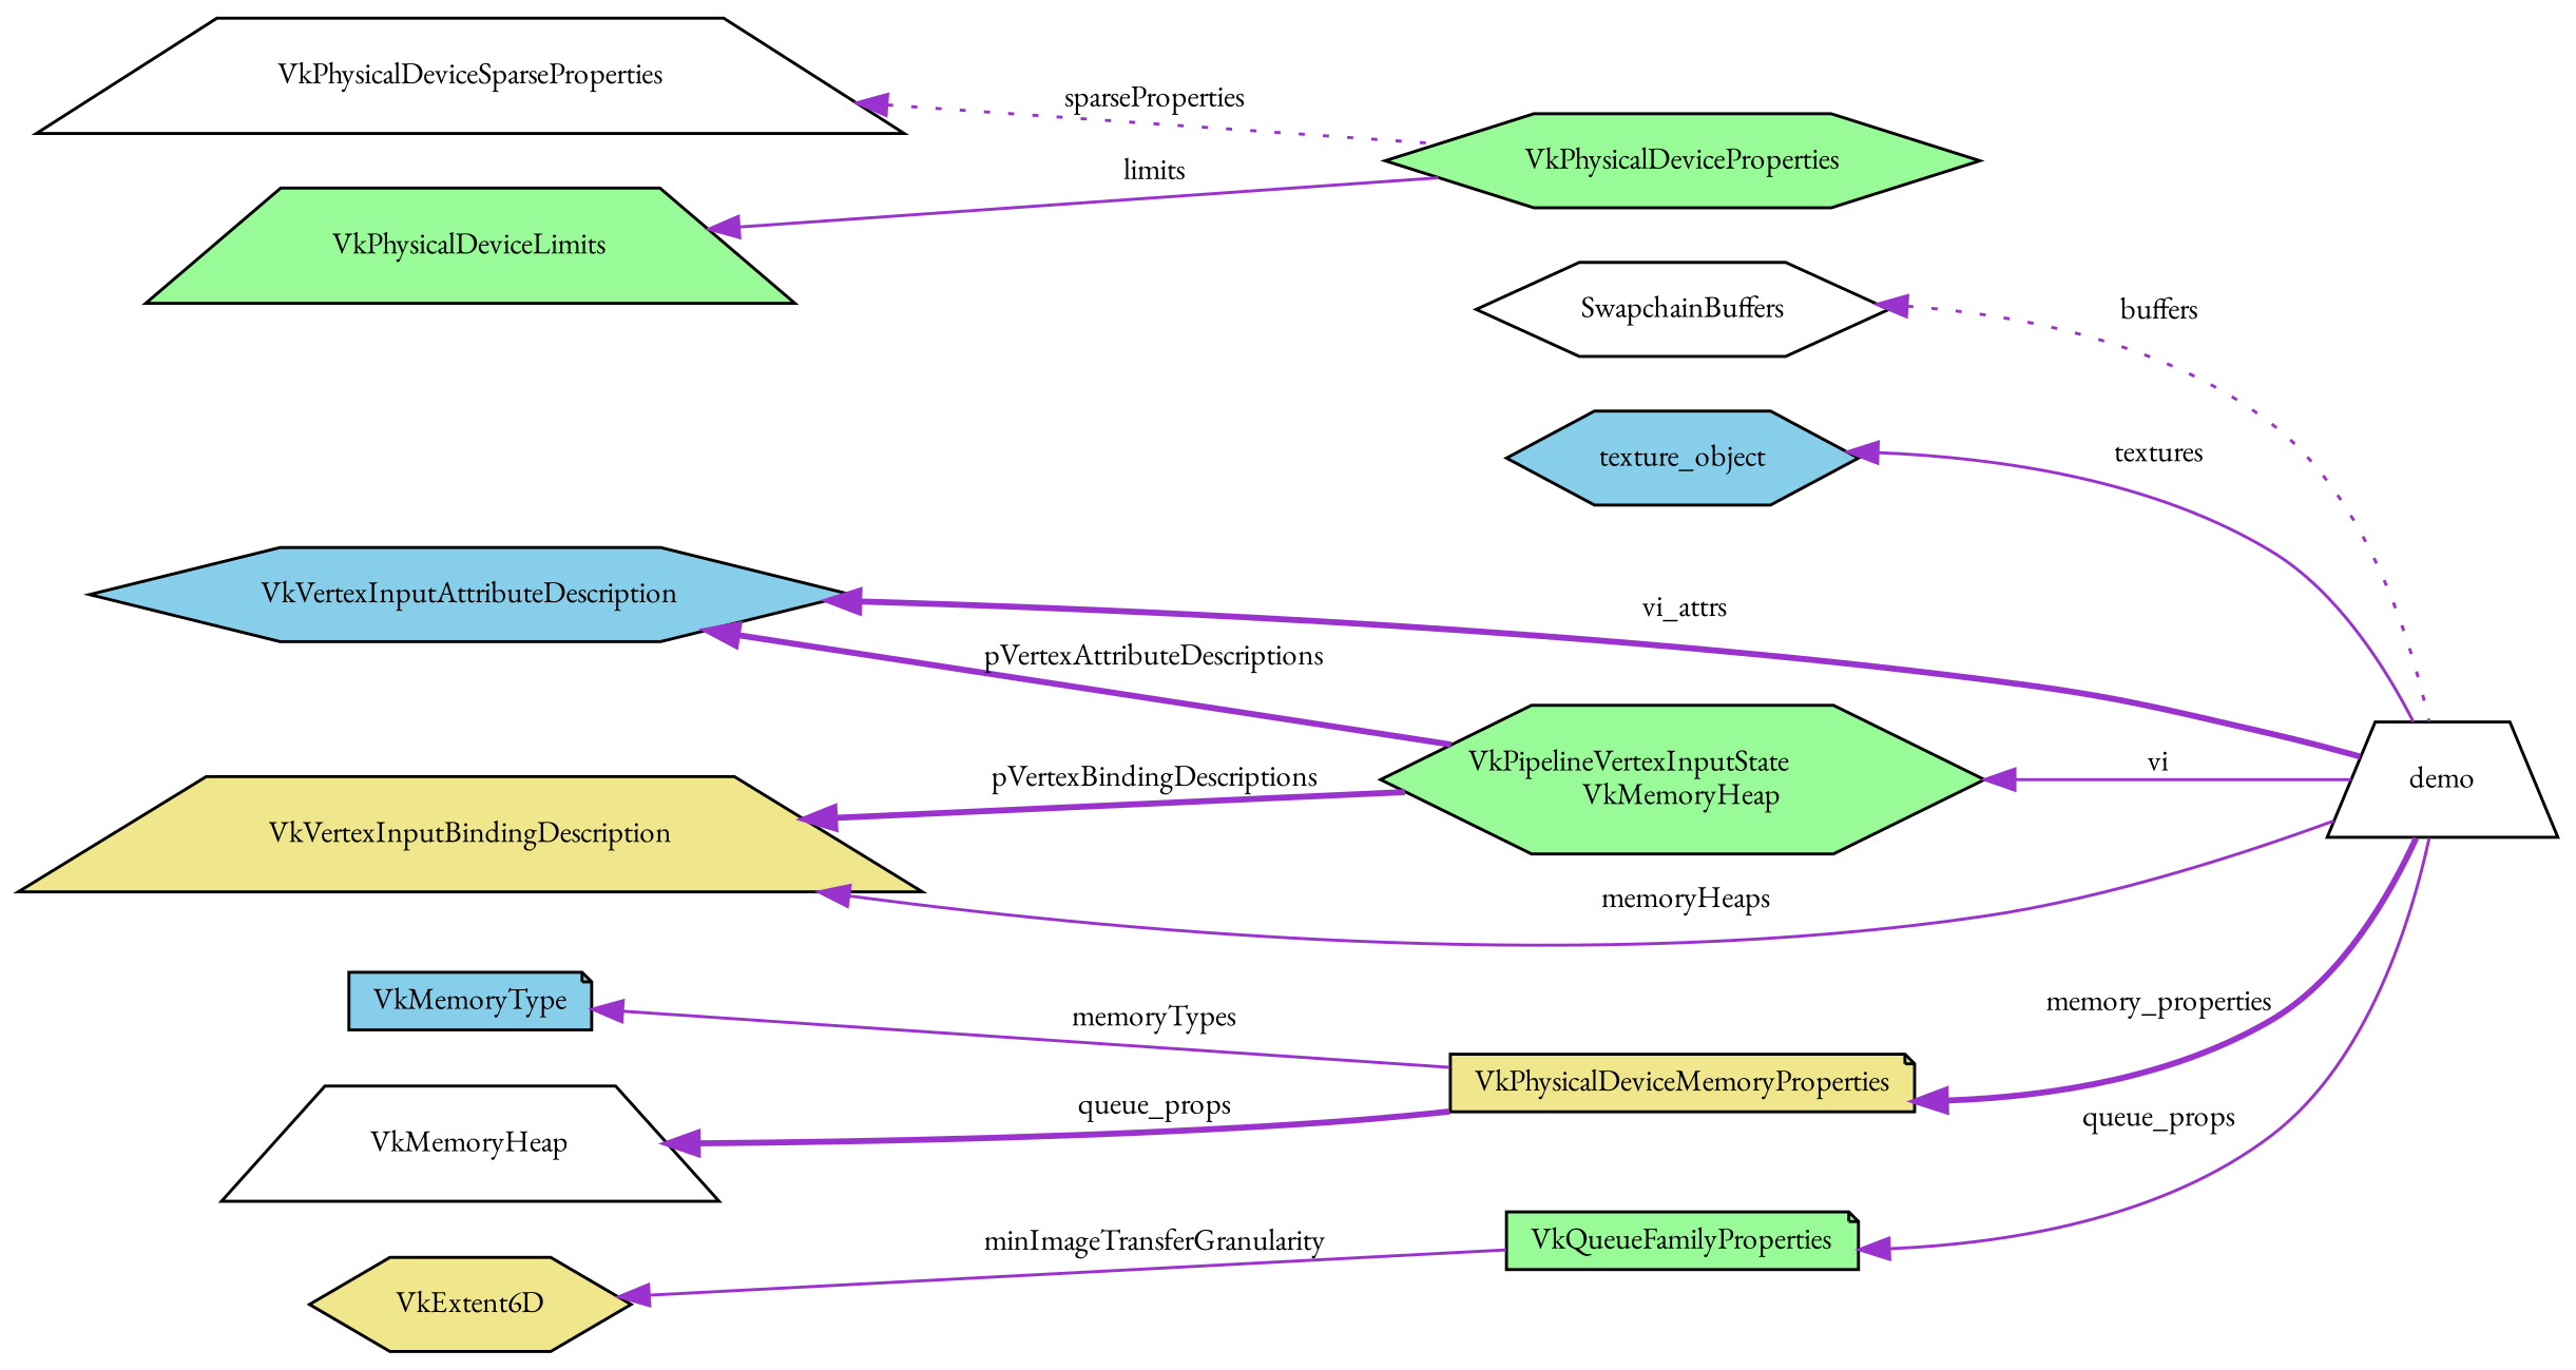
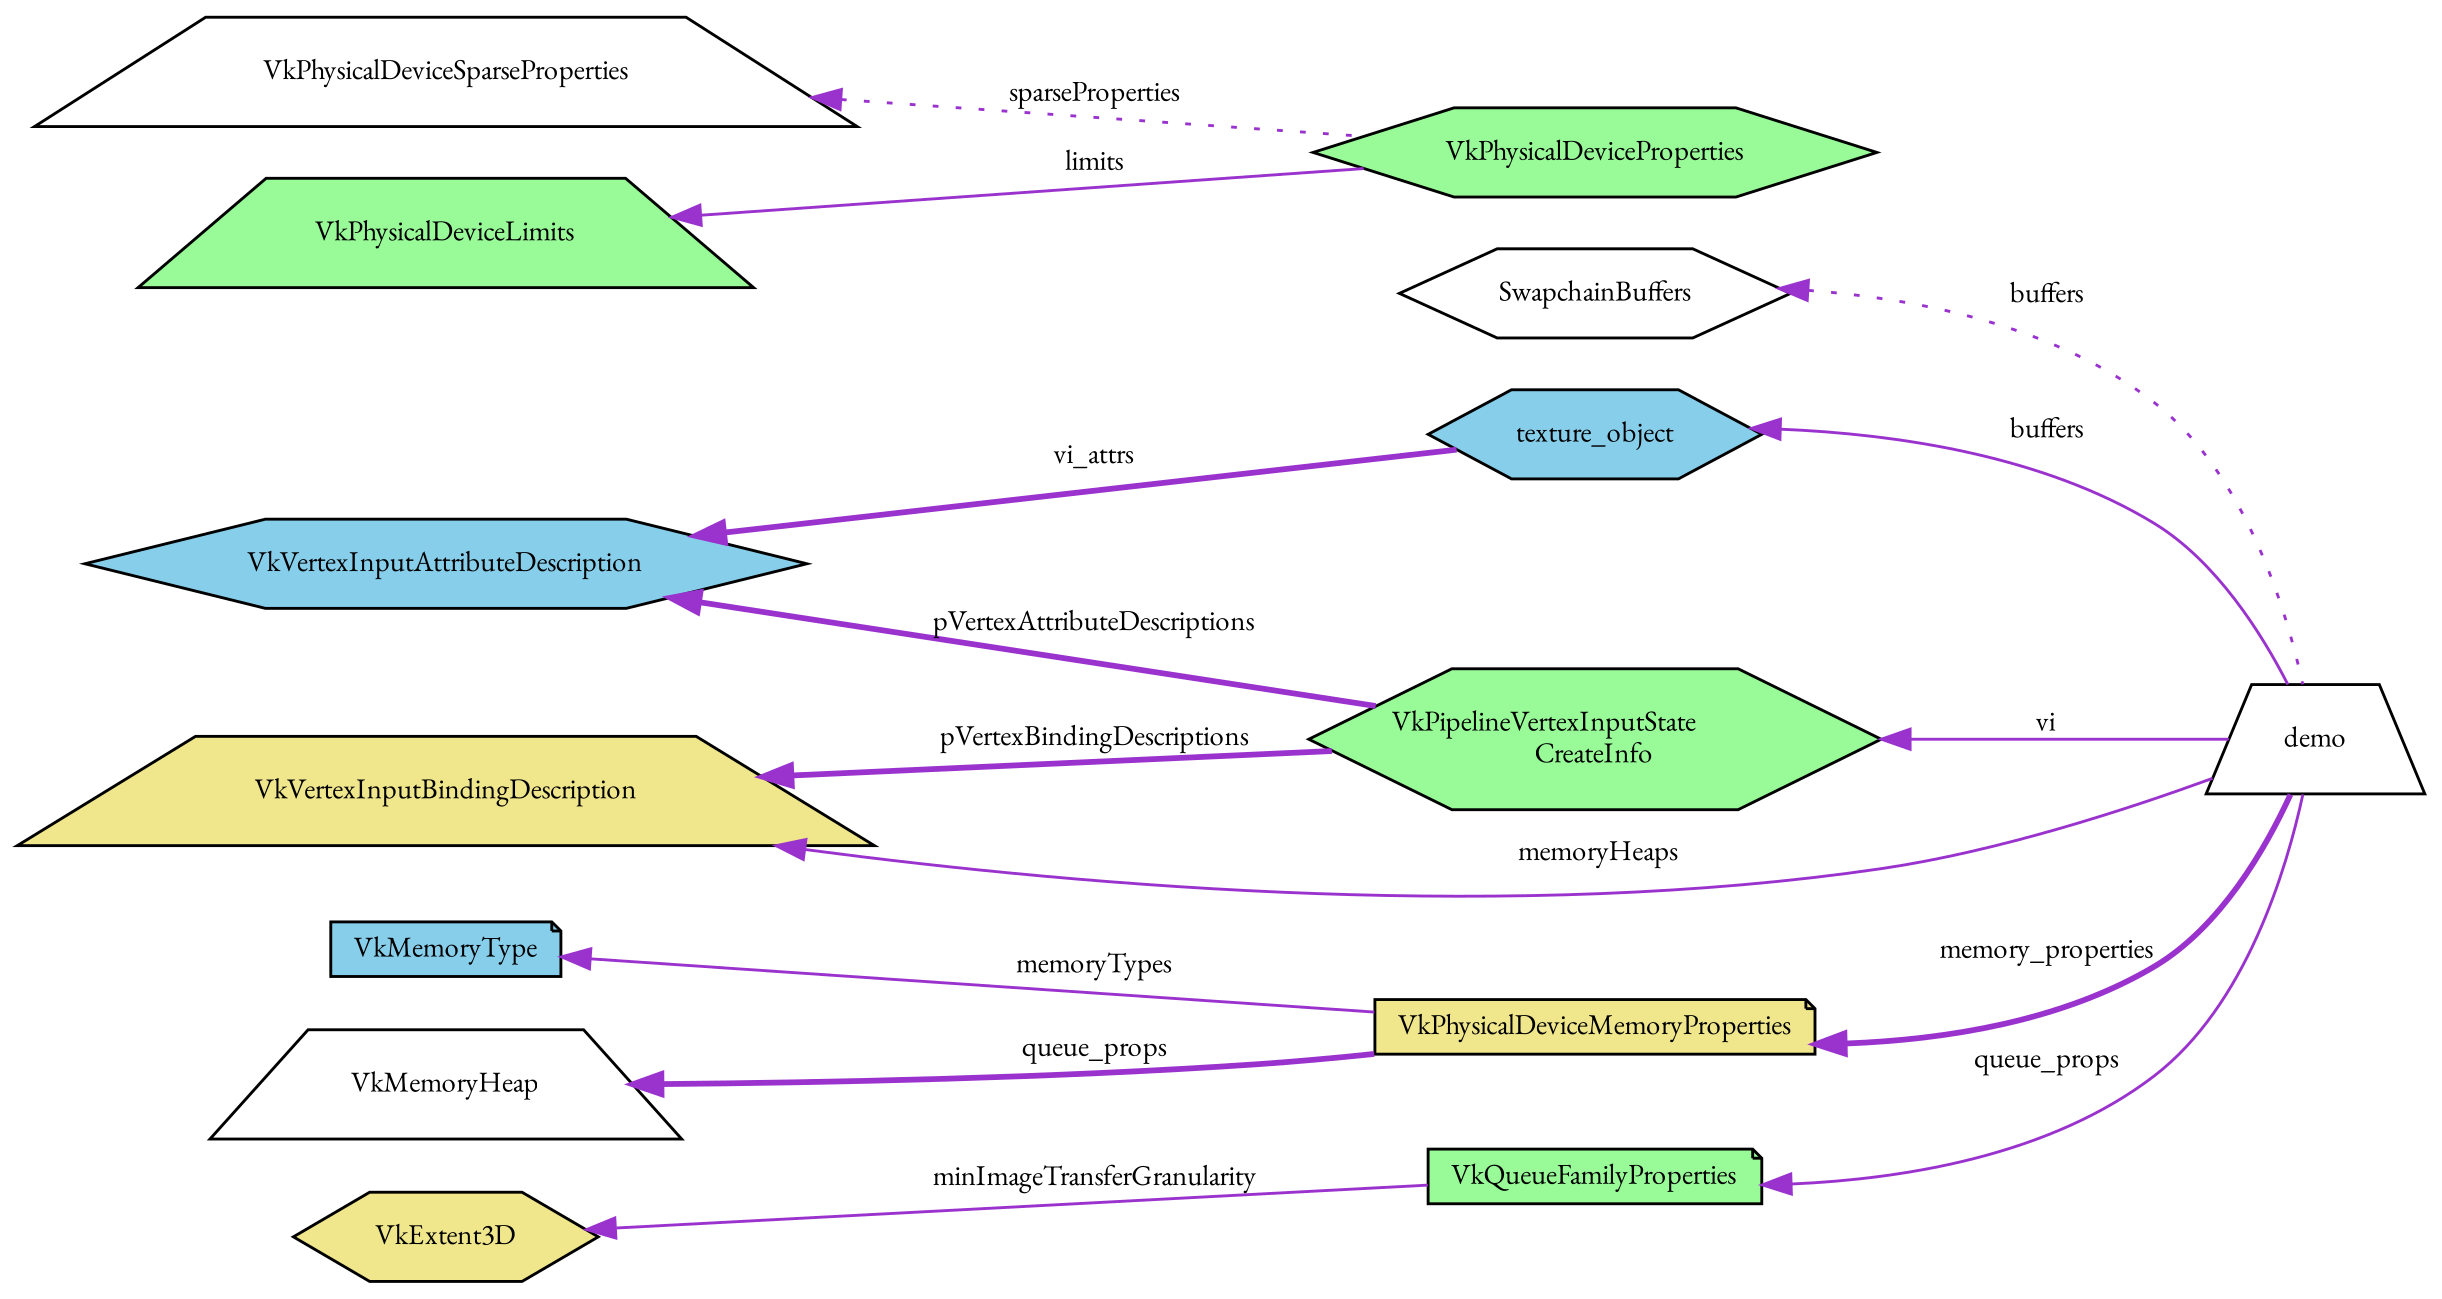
  digraph {
    fontname="EB Garamond"
    rankdir=LR
    node [color=black fillcolor=white fontname="EB Garamond" fontsize=10 shape=hexagon style=filled]
    edge [color=darkorchid3 dir=back fontname="EB Garamond" fontsize=10 labelfontname=Helvetica labelfontsize=10 style=solid]
    n1 [fontcolor=black height=0.2 label=demo shape=trapezium width=0.4]
    n2 [height=0.2 label=SwapchainBuffers width=0.4]
    n3 [fillcolor=skyblue height=0.2 label=VkVertexInputAttributeDescription width=0.4]
-   n4 [fillcolor=palegreen height=0.2 label="VkPipelineVertexInputState\lVkMemoryHeap" width=0.4]
+   n4 [fillcolor=palegreen height=0.2 label="VkPipelineVertexInputState\lCreateInfo" width=0.4]
    n5 [fillcolor=khaki height=0.2 label=VkVertexInputBindingDescription shape=trapezium width=0.4]
    n6 [fillcolor=skyblue height=0.2 label=texture_object width=0.4]
    n7 [fillcolor=khaki height=0.2 label=VkPhysicalDeviceMemoryProperties shape=note width=0.4]
    n8 [fillcolor=skyblue height=0.2 label=VkMemoryType shape=note width=0.4]
    n9 [height=0.2 label=VkMemoryHeap shape=trapezium width=0.4]
    n10 [fillcolor=palegreen height=0.2 label=VkQueueFamilyProperties shape=note width=0.4]
-   n11 [fillcolor=khaki height=0.2 label=VkExtent6D width=0.4]
+   n11 [fillcolor=khaki height=0.2 label=VkExtent3D width=0.4]
    n12 [fillcolor=palegreen height=0.2 label=VkPhysicalDeviceProperties width=0.4]
    n13 [height=0.2 label=VkPhysicalDeviceSparseProperties shape=trapezium width=0.4]
    n14 [fillcolor=palegreen height=0.2 label=VkPhysicalDeviceLimits shape=trapezium width=0.4]
    n2 -> n1 [label=" buffers" style=dotted]
-   n3 -> n1 [label=" vi_attrs" style=bold]
+   n3 -> n6 [label=" vi_attrs" style=bold]
    n3 -> n4 [label=" pVertexAttributeDescriptions" style=bold]
    n4 -> n1 [label=" vi"]
    n5 -> n1 [label=" memoryHeaps"]
    n5 -> n4 [label=" pVertexBindingDescriptions" style=bold]
-   n6 -> n1 [label=" textures"]
+   n6 -> n1 [label=" buffers"]
    n7 -> n1 [label=" memory_properties" style=bold]
    n8 -> n7 [label=" memoryTypes"]
    n9 -> n7 [label=" queue_props" style=bold]
    n10 -> n1 [label=" queue_props"]
    n11 -> n10 [label=" minImageTransferGranularity"]
    n13 -> n12 [label=" sparseProperties" style=dotted]
    n14 -> n12 [label=" limits"]
  }
